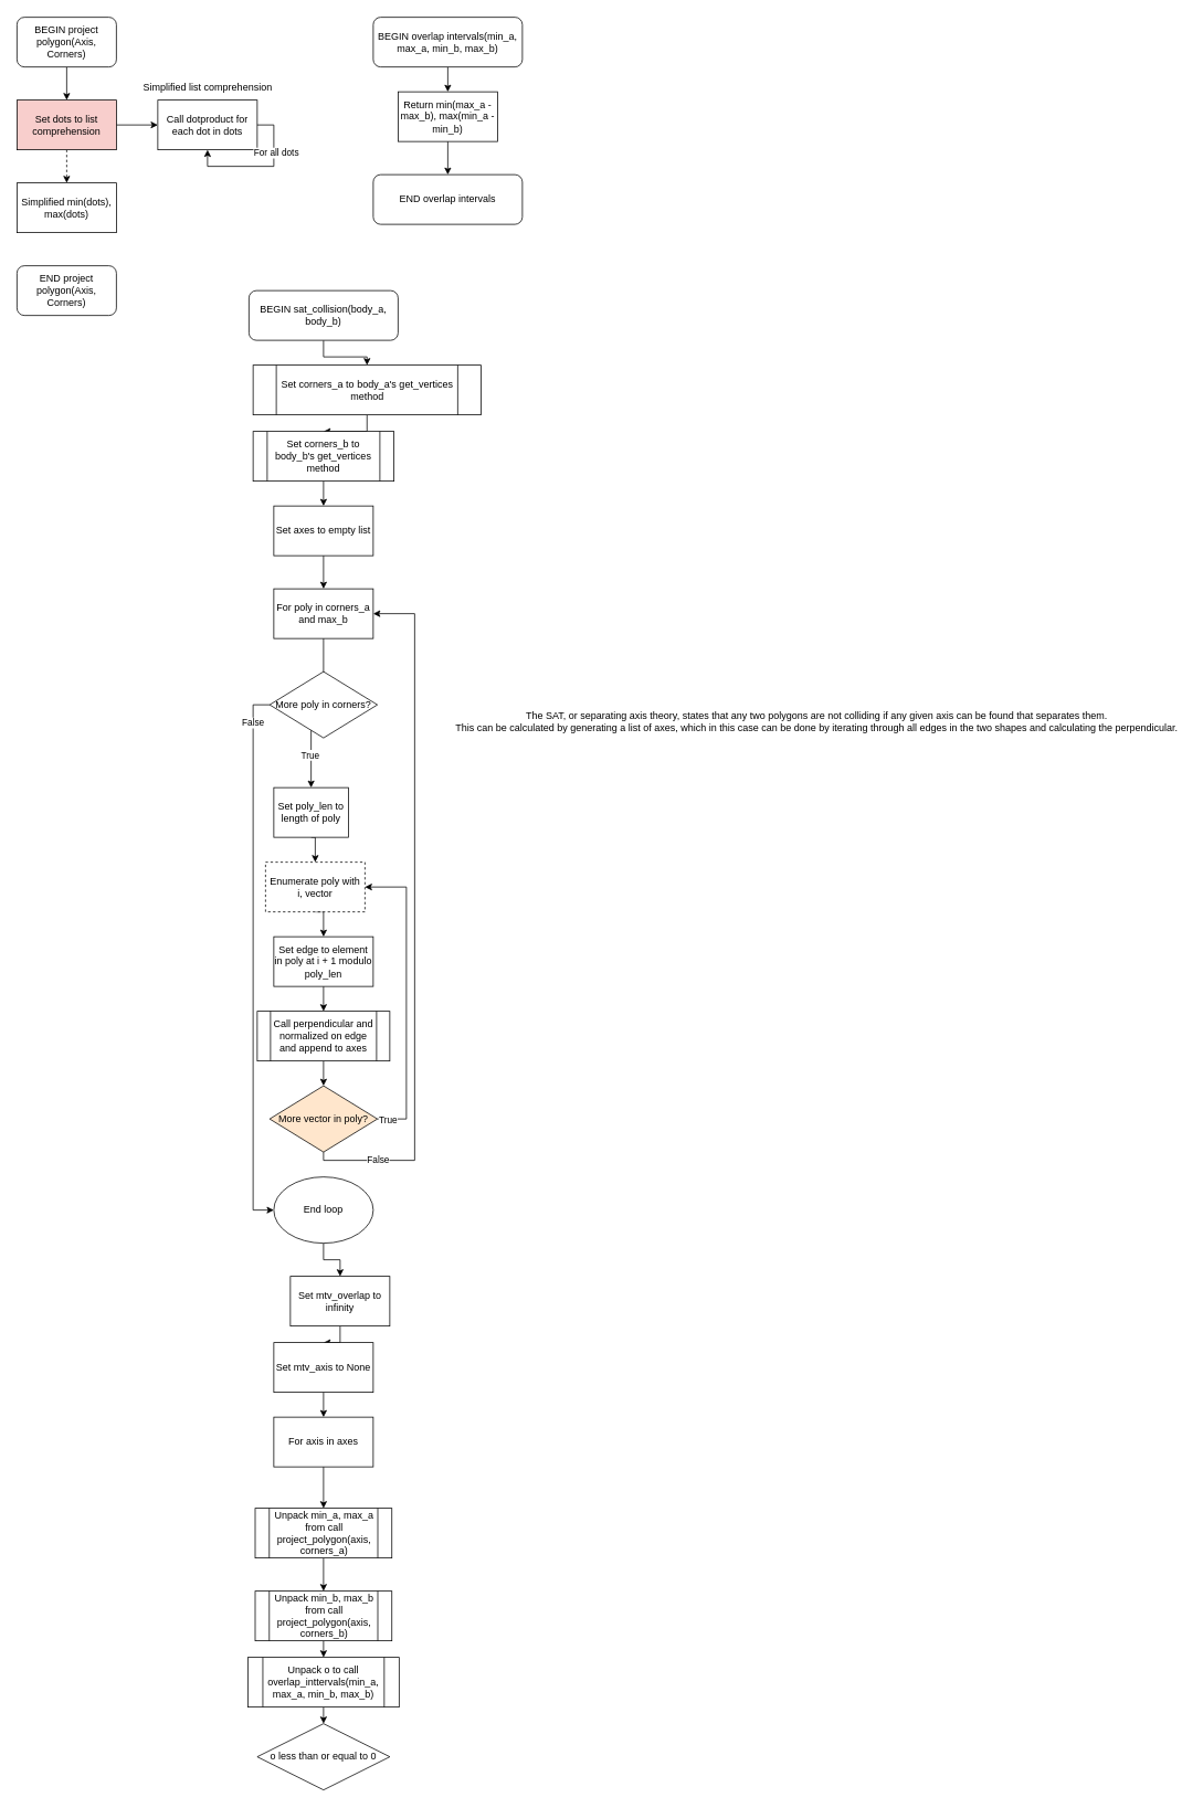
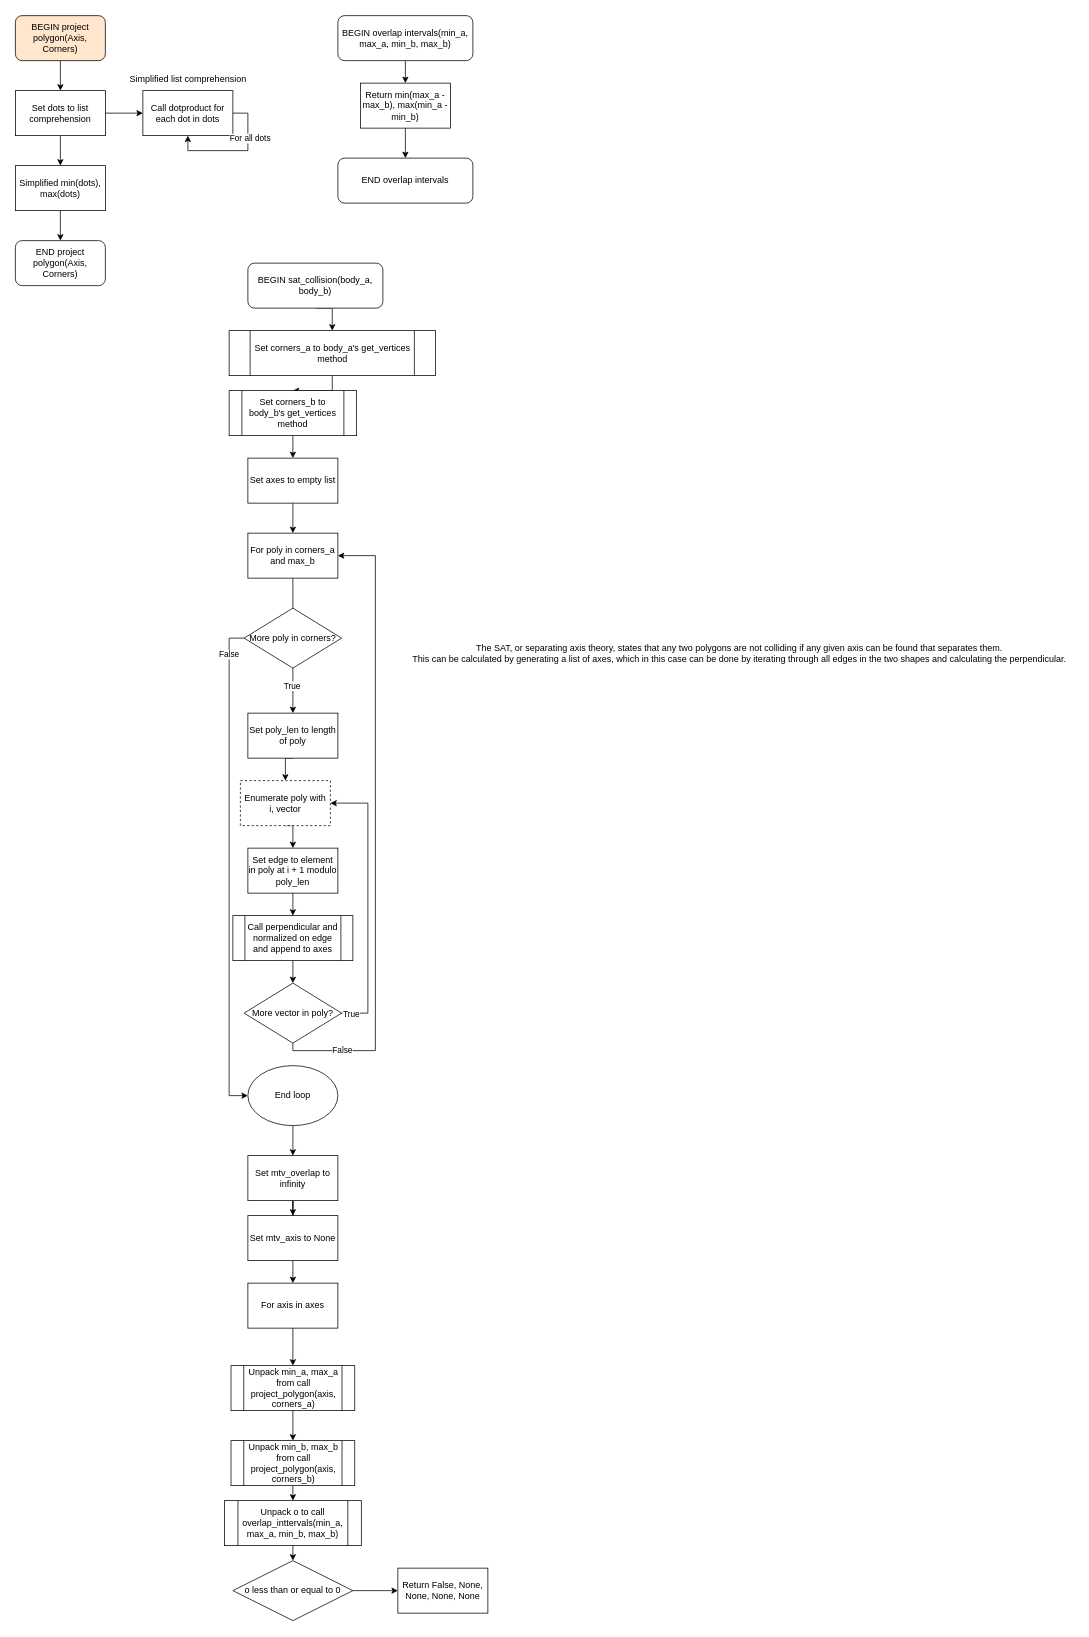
  <mxCell id="0" />
  <mxCell id="1" parent="0" />
  <mxCell id="2" style="edgeStyle=orthogonalEdgeStyle;rounded=0;orthogonalLoop=1;jettySize=auto;html=1;exitX=0.5;exitY=1;exitDx=0;exitDy=0;entryX=0.5;entryY=0;entryDx=0;entryDy=0;" edge="1" parent="1" source="3" target="6"><mxGeometry relative="1" as="geometry" /></mxCell>
- <mxCell id="3" value="BEGIN project polygon(Axis, Corners)" style="rounded=1;whiteSpace=wrap;html=1;" vertex="1" parent="1"><mxGeometry x="20" y="20" width="120" height="60" as="geometry" /></mxCell>
+ <mxCell id="3" value="BEGIN project polygon(Axis, Corners)" style="rounded=1;whiteSpace=wrap;html=1;fillColor=#ffe6cc;" vertex="1" parent="1"><mxGeometry x="20" y="20" width="120" height="60" as="geometry" /></mxCell>
  <mxCell id="4" style="edgeStyle=orthogonalEdgeStyle;rounded=0;orthogonalLoop=1;jettySize=auto;html=1;exitX=1;exitY=0.5;exitDx=0;exitDy=0;entryX=0;entryY=0.5;entryDx=0;entryDy=0;" edge="1" parent="1" source="6" target="7"><mxGeometry relative="1" as="geometry" /></mxCell>
- <mxCell id="5" style="edgeStyle=orthogonalEdgeStyle;rounded=0;orthogonalLoop=1;jettySize=auto;html=1;exitX=0.5;exitY=1;exitDx=0;exitDy=0;entryX=0.5;entryY=0;entryDx=0;entryDy=0;dashed=1;" edge="1" parent="1" source="6" target="12"><mxGeometry relative="1" as="geometry" /></mxCell>
- <mxCell id="6" value="Set dots to list comprehension" style="rounded=0;whiteSpace=wrap;html=1;fillColor=#f8cecc;" vertex="1" parent="1"><mxGeometry x="20" y="120" width="120" height="60" as="geometry" /></mxCell>
+ <mxCell id="5" style="edgeStyle=orthogonalEdgeStyle;rounded=0;orthogonalLoop=1;jettySize=auto;html=1;exitX=0.5;exitY=1;exitDx=0;exitDy=0;entryX=0.5;entryY=0;entryDx=0;entryDy=0;" edge="1" parent="1" source="6" target="12"><mxGeometry relative="1" as="geometry" /></mxCell>
+ <mxCell id="6" value="Set dots to list comprehension" style="rounded=0;whiteSpace=wrap;html=1;" vertex="1" parent="1"><mxGeometry x="20" y="120" width="120" height="60" as="geometry" /></mxCell>
  <mxCell id="7" value="Call dotproduct for each dot in dots" style="rounded=0;whiteSpace=wrap;html=1;" vertex="1" parent="1"><mxGeometry x="190" y="120" width="120" height="60" as="geometry" /></mxCell>
  <mxCell id="8" style="edgeStyle=orthogonalEdgeStyle;rounded=0;orthogonalLoop=1;jettySize=auto;html=1;exitX=1;exitY=0.5;exitDx=0;exitDy=0;entryX=0.5;entryY=1;entryDx=0;entryDy=0;" edge="1" parent="1" source="7" target="7"><mxGeometry relative="1" as="geometry" /></mxCell>
  <mxCell id="9" value="For all dots" style="edgeLabel;html=1;align=center;verticalAlign=middle;resizable=0;points=[];" vertex="1" connectable="0" parent="8"><mxGeometry x="-0.377" y="2" relative="1" as="geometry"><mxPoint as="offset" /></mxGeometry></mxCell>
  <mxCell id="10" value="Simplified list comprehension" style="text;html=1;align=center;verticalAlign=middle;resizable=0;points=[];autosize=1;strokeColor=none;fillColor=none;" vertex="1" parent="1"><mxGeometry x="160" y="90" width="180" height="30" as="geometry" /></mxCell>
+ <mxCell id="11" style="edgeStyle=orthogonalEdgeStyle;rounded=0;orthogonalLoop=1;jettySize=auto;html=1;exitX=0.5;exitY=1;exitDx=0;exitDy=0;entryX=0.5;entryY=0;entryDx=0;entryDy=0;" edge="1" parent="1" source="12" target="13"><mxGeometry relative="1" as="geometry" /></mxCell>
  <mxCell id="12" value="Simplified min(dots), max(dots)" style="rounded=0;whiteSpace=wrap;html=1;" vertex="1" parent="1"><mxGeometry x="20" y="220" width="120" height="60" as="geometry" /></mxCell>
  <mxCell id="13" value="END project polygon(Axis, Corners)" style="rounded=1;whiteSpace=wrap;html=1;" vertex="1" parent="1"><mxGeometry x="20" y="320" width="120" height="60" as="geometry" /></mxCell>
  <mxCell id="14" style="edgeStyle=orthogonalEdgeStyle;rounded=0;orthogonalLoop=1;jettySize=auto;html=1;exitX=0.5;exitY=1;exitDx=0;exitDy=0;entryX=0.5;entryY=0;entryDx=0;entryDy=0;" edge="1" parent="1" source="15" target="17"><mxGeometry relative="1" as="geometry" /></mxCell>
  <mxCell id="15" value="BEGIN overlap intervals(min_a, max_a, min_b, max_b)" style="rounded=1;whiteSpace=wrap;html=1;" vertex="1" parent="1"><mxGeometry x="450" y="20" width="180" height="60" as="geometry" /></mxCell>
  <mxCell id="16" style="edgeStyle=orthogonalEdgeStyle;rounded=0;orthogonalLoop=1;jettySize=auto;html=1;exitX=0.5;exitY=1;exitDx=0;exitDy=0;entryX=0.5;entryY=0;entryDx=0;entryDy=0;" edge="1" parent="1" source="17" target="18"><mxGeometry relative="1" as="geometry" /></mxCell>
  <mxCell id="17" value="Return min(max_a - max_b), max(min_a - min_b)" style="rounded=0;whiteSpace=wrap;html=1;" vertex="1" parent="1"><mxGeometry x="480" y="110" width="120" height="60" as="geometry" /></mxCell>
  <mxCell id="18" value="END overlap intervals" style="rounded=1;whiteSpace=wrap;html=1;" vertex="1" parent="1"><mxGeometry x="450" y="210" width="180" height="60" as="geometry" /></mxCell>
  <mxCell id="19" style="edgeStyle=orthogonalEdgeStyle;rounded=0;orthogonalLoop=1;jettySize=auto;html=1;exitX=0.5;exitY=1;exitDx=0;exitDy=0;entryX=0.5;entryY=0;entryDx=0;entryDy=0;" edge="1" parent="1" source="20" target="22"><mxGeometry relative="1" as="geometry" /></mxCell>
- <mxCell id="20" value="BEGIN sat_collision(body_a, body_b)" style="rounded=1;whiteSpace=wrap;html=1;" vertex="1" parent="1"><mxGeometry x="300" y="350" width="180" height="60" as="geometry" /></mxCell>
+ <mxCell id="20" value="BEGIN sat_collision(body_a, body_b)" style="rounded=1;whiteSpace=wrap;html=1;" vertex="1" parent="1"><mxGeometry x="330" y="350" width="180" height="60" as="geometry" /></mxCell>
  <mxCell id="21" style="edgeStyle=orthogonalEdgeStyle;rounded=0;orthogonalLoop=1;jettySize=auto;html=1;exitX=0.5;exitY=1;exitDx=0;exitDy=0;entryX=0.5;entryY=0;entryDx=0;entryDy=0;" edge="1" parent="1" source="22" target="24"><mxGeometry relative="1" as="geometry" /></mxCell>
  <mxCell id="22" value="Set corners_a to body_a's get_vertices method" style="shape=process;whiteSpace=wrap;html=1;backgroundOutline=1;" vertex="1" parent="1"><mxGeometry x="305" y="440" width="275" height="60" as="geometry" /></mxCell>
  <mxCell id="23" style="edgeStyle=orthogonalEdgeStyle;rounded=0;orthogonalLoop=1;jettySize=auto;html=1;exitX=0.5;exitY=1;exitDx=0;exitDy=0;entryX=0.5;entryY=0;entryDx=0;entryDy=0;" edge="1" parent="1" source="24" target="26"><mxGeometry relative="1" as="geometry" /></mxCell>
  <mxCell id="24" value="Set corners_b to body_b's get_vertices method" style="shape=process;whiteSpace=wrap;html=1;backgroundOutline=1;" vertex="1" parent="1"><mxGeometry x="305" y="520" width="170" height="60" as="geometry" /></mxCell>
  <mxCell id="25" style="edgeStyle=orthogonalEdgeStyle;rounded=0;orthogonalLoop=1;jettySize=auto;html=1;exitX=0.5;exitY=1;exitDx=0;exitDy=0;entryX=0.5;entryY=0;entryDx=0;entryDy=0;" edge="1" parent="1" source="26" target="29"><mxGeometry relative="1" as="geometry" /></mxCell>
  <mxCell id="26" value="Set axes to empty list" style="rounded=0;whiteSpace=wrap;html=1;" vertex="1" parent="1"><mxGeometry x="330" y="610" width="120" height="60" as="geometry" /></mxCell>
  <mxCell id="27" style="edgeStyle=orthogonalEdgeStyle;rounded=0;orthogonalLoop=1;jettySize=auto;html=1;exitX=0.5;exitY=1;exitDx=0;exitDy=0;entryX=0.5;entryY=0;entryDx=0;entryDy=0;" edge="1" parent="1" source="29" target="35"><mxGeometry relative="1" as="geometry" /></mxCell>
  <mxCell id="28" value="True" style="edgeLabel;html=1;align=center;verticalAlign=middle;resizable=0;points=[];" vertex="1" connectable="0" parent="27"><mxGeometry x="0.589" y="-2" relative="1" as="geometry"><mxPoint as="offset" /></mxGeometry></mxCell>
  <mxCell id="29" value="For poly in corners_a and max_b" style="rounded=0;whiteSpace=wrap;html=1;" vertex="1" parent="1"><mxGeometry x="330" y="710" width="120" height="60" as="geometry" /></mxCell>
  <mxCell id="30" style="edgeStyle=orthogonalEdgeStyle;rounded=0;orthogonalLoop=1;jettySize=auto;html=1;exitX=0.5;exitY=1;exitDx=0;exitDy=0;entryX=0.5;entryY=0;entryDx=0;entryDy=0;" edge="1" parent="1" source="31" target="33"><mxGeometry relative="1" as="geometry" /></mxCell>
  <mxCell id="31" value="Enumerate poly with i, vector" style="rounded=0;whiteSpace=wrap;html=1;dashed=1;" vertex="1" parent="1"><mxGeometry x="320" y="1040" width="120" height="60" as="geometry" /></mxCell>
  <mxCell id="32" style="edgeStyle=orthogonalEdgeStyle;rounded=0;orthogonalLoop=1;jettySize=auto;html=1;exitX=0.5;exitY=1;exitDx=0;exitDy=0;entryX=0.5;entryY=0;entryDx=0;entryDy=0;" edge="1" parent="1" source="33" target="37"><mxGeometry relative="1" as="geometry" /></mxCell>
  <mxCell id="33" value="Set edge to element in poly at i + 1 modulo poly_len " style="rounded=0;whiteSpace=wrap;html=1;" vertex="1" parent="1"><mxGeometry x="330" y="1130" width="120" height="60" as="geometry" /></mxCell>
  <mxCell id="34" style="edgeStyle=orthogonalEdgeStyle;rounded=0;orthogonalLoop=1;jettySize=auto;html=1;exitX=0.5;exitY=1;exitDx=0;exitDy=0;entryX=0.5;entryY=0;entryDx=0;entryDy=0;" edge="1" parent="1" source="35" target="31"><mxGeometry relative="1" as="geometry" /></mxCell>
- <mxCell id="35" value="&lt;div&gt;Set poly_len to length of poly&lt;/div&gt;" style="rounded=0;whiteSpace=wrap;html=1;" vertex="1" parent="1"><mxGeometry x="330" y="950" width="90" height="60" as="geometry" /></mxCell>
+ <mxCell id="35" value="&lt;div&gt;Set poly_len to length of poly&lt;/div&gt;" style="rounded=0;whiteSpace=wrap;html=1;" vertex="1" parent="1"><mxGeometry x="330" y="950" width="120" height="60" as="geometry" /></mxCell>
  <mxCell id="36" style="edgeStyle=orthogonalEdgeStyle;rounded=0;orthogonalLoop=1;jettySize=auto;html=1;exitX=0.5;exitY=1;exitDx=0;exitDy=0;entryX=0.5;entryY=0;entryDx=0;entryDy=0;" edge="1" parent="1" source="37" target="42"><mxGeometry relative="1" as="geometry" /></mxCell>
  <mxCell id="37" value="Call perpendicular and normalized on edge and append to axes" style="shape=process;whiteSpace=wrap;html=1;backgroundOutline=1;" vertex="1" parent="1"><mxGeometry x="310" y="1220" width="160" height="60" as="geometry" /></mxCell>
  <mxCell id="38" style="edgeStyle=orthogonalEdgeStyle;rounded=0;orthogonalLoop=1;jettySize=auto;html=1;exitX=1;exitY=0.5;exitDx=0;exitDy=0;entryX=1;entryY=0.5;entryDx=0;entryDy=0;" edge="1" parent="1" source="42" target="31"><mxGeometry relative="1" as="geometry"><Array as="points"><mxPoint x="490" y="1350" /><mxPoint x="490" y="1070" /></Array></mxGeometry></mxCell>
  <mxCell id="39" value="True" style="edgeLabel;html=1;align=center;verticalAlign=middle;resizable=0;points=[];" vertex="1" connectable="0" parent="38"><mxGeometry x="-0.934" relative="1" as="geometry"><mxPoint as="offset" /></mxGeometry></mxCell>
  <mxCell id="40" style="edgeStyle=orthogonalEdgeStyle;rounded=0;orthogonalLoop=1;jettySize=auto;html=1;exitX=0.5;exitY=1;exitDx=0;exitDy=0;entryX=1;entryY=0.5;entryDx=0;entryDy=0;" edge="1" parent="1" source="42" target="29"><mxGeometry relative="1" as="geometry"><Array as="points"><mxPoint x="390" y="1400" /><mxPoint x="500" y="1400" /><mxPoint x="500" y="740" /></Array></mxGeometry></mxCell>
  <mxCell id="41" value="False" style="edgeLabel;html=1;align=center;verticalAlign=middle;resizable=0;points=[];" vertex="1" connectable="0" parent="40"><mxGeometry x="-0.82" y="1" relative="1" as="geometry"><mxPoint as="offset" /></mxGeometry></mxCell>
- <mxCell id="42" value="More vector in poly?" style="rhombus;whiteSpace=wrap;html=1;fillColor=#ffe6cc;" vertex="1" parent="1"><mxGeometry x="325" y="1310" width="130" height="80" as="geometry" /></mxCell>
+ <mxCell id="42" value="More vector in poly?" style="rhombus;whiteSpace=wrap;html=1;" vertex="1" parent="1"><mxGeometry x="325" y="1310" width="130" height="80" as="geometry" /></mxCell>
  <mxCell id="43" style="edgeStyle=orthogonalEdgeStyle;rounded=0;orthogonalLoop=1;jettySize=auto;html=1;exitX=0;exitY=0.5;exitDx=0;exitDy=0;entryX=0;entryY=0.5;entryDx=0;entryDy=0;" edge="1" parent="1" source="45" target="47"><mxGeometry relative="1" as="geometry" /></mxCell>
  <mxCell id="44" value="False" style="edgeLabel;html=1;align=center;verticalAlign=middle;resizable=0;points=[];" vertex="1" connectable="0" parent="43"><mxGeometry x="-0.875" y="-1" relative="1" as="geometry"><mxPoint as="offset" /></mxGeometry></mxCell>
  <mxCell id="45" value="More poly in corners?" style="rhombus;whiteSpace=wrap;html=1;" vertex="1" parent="1"><mxGeometry x="325" y="810" width="130" height="80" as="geometry" /></mxCell>
  <mxCell id="46" style="edgeStyle=orthogonalEdgeStyle;rounded=0;orthogonalLoop=1;jettySize=auto;html=1;exitX=0.5;exitY=1;exitDx=0;exitDy=0;" edge="1" parent="1" source="47" target="49"><mxGeometry relative="1" as="geometry" /></mxCell>
  <mxCell id="47" value="End loop" style="ellipse;whiteSpace=wrap;html=1;" vertex="1" parent="1"><mxGeometry x="330" y="1420" width="120" height="80" as="geometry" /></mxCell>
  <mxCell id="48" style="edgeStyle=orthogonalEdgeStyle;rounded=0;orthogonalLoop=1;jettySize=auto;html=1;exitX=0.5;exitY=1;exitDx=0;exitDy=0;" edge="1" parent="1" source="49" target="51"><mxGeometry relative="1" as="geometry" /></mxCell>
- <mxCell id="49" value="Set mtv_overlap to infinity" style="rounded=0;whiteSpace=wrap;html=1;" vertex="1" parent="1"><mxGeometry x="350" y="1540" width="120" height="60" as="geometry" /></mxCell>
+ <mxCell id="49" value="Set mtv_overlap to infinity" style="rounded=0;whiteSpace=wrap;html=1;" vertex="1" parent="1"><mxGeometry x="330" y="1540" width="120" height="60" as="geometry" /></mxCell>
  <mxCell id="50" style="edgeStyle=orthogonalEdgeStyle;rounded=0;orthogonalLoop=1;jettySize=auto;html=1;exitX=0.5;exitY=1;exitDx=0;exitDy=0;entryX=0.5;entryY=0;entryDx=0;entryDy=0;" edge="1" parent="1" source="51" target="53"><mxGeometry relative="1" as="geometry" /></mxCell>
  <mxCell id="51" value="Set mtv_axis to None" style="rounded=0;whiteSpace=wrap;html=1;" vertex="1" parent="1"><mxGeometry x="330" y="1620" width="120" height="60" as="geometry" /></mxCell>
  <mxCell id="52" style="edgeStyle=orthogonalEdgeStyle;rounded=0;orthogonalLoop=1;jettySize=auto;html=1;exitX=0.5;exitY=1;exitDx=0;exitDy=0;entryX=0.5;entryY=0;entryDx=0;entryDy=0;" edge="1" parent="1" source="53" target="55"><mxGeometry relative="1" as="geometry" /></mxCell>
  <mxCell id="53" value="For axis in axes" style="rounded=0;whiteSpace=wrap;html=1;" vertex="1" parent="1"><mxGeometry x="330" y="1710" width="120" height="60" as="geometry" /></mxCell>
  <mxCell id="54" style="edgeStyle=orthogonalEdgeStyle;rounded=0;orthogonalLoop=1;jettySize=auto;html=1;exitX=0.5;exitY=1;exitDx=0;exitDy=0;entryX=0.5;entryY=0;entryDx=0;entryDy=0;" edge="1" parent="1" source="55" target="57"><mxGeometry relative="1" as="geometry" /></mxCell>
  <mxCell id="55" value="Unpack min_a, max_a from call project_polygon(axis, corners_a)" style="shape=process;whiteSpace=wrap;html=1;backgroundOutline=1;" vertex="1" parent="1"><mxGeometry x="307.5" y="1820" width="165" height="60" as="geometry" /></mxCell>
  <mxCell id="56" style="edgeStyle=orthogonalEdgeStyle;rounded=0;orthogonalLoop=1;jettySize=auto;html=1;exitX=0.5;exitY=1;exitDx=0;exitDy=0;entryX=0.5;entryY=0;entryDx=0;entryDy=0;" edge="1" parent="1" source="57" target="59"><mxGeometry relative="1" as="geometry" /></mxCell>
  <mxCell id="57" value="Unpack min_b, max_b from call project_polygon(axis, corners_b)" style="shape=process;whiteSpace=wrap;html=1;backgroundOutline=1;" vertex="1" parent="1"><mxGeometry x="307.5" y="1920" width="165" height="60" as="geometry" /></mxCell>
  <mxCell id="58" style="edgeStyle=orthogonalEdgeStyle;rounded=0;orthogonalLoop=1;jettySize=auto;html=1;exitX=0.5;exitY=1;exitDx=0;exitDy=0;entryX=0.5;entryY=0;entryDx=0;entryDy=0;" edge="1" parent="1" source="59" target="61"><mxGeometry relative="1" as="geometry" /></mxCell>
  <mxCell id="59" value="Unpack o to call overlap_inttervals(min_a, max_a, min_b, max_b)" style="shape=process;whiteSpace=wrap;html=1;backgroundOutline=1;" vertex="1" parent="1"><mxGeometry x="298.75" y="2000" width="182.5" height="60" as="geometry" /></mxCell>
+ <mxCell id="60" style="edgeStyle=orthogonalEdgeStyle;rounded=0;orthogonalLoop=1;jettySize=auto;html=1;exitX=1;exitY=0.5;exitDx=0;exitDy=0;entryX=0;entryY=0.5;entryDx=0;entryDy=0;" edge="1" parent="1" source="61" target="62"><mxGeometry relative="1" as="geometry" /></mxCell>
  <mxCell id="61" value="o less than or equal to 0" style="rhombus;whiteSpace=wrap;html=1;" vertex="1" parent="1"><mxGeometry x="310" y="2080" width="160" height="80" as="geometry" /></mxCell>
+ <mxCell id="62" value="Return False, None, None, None, None" style="rounded=0;whiteSpace=wrap;html=1;" vertex="1" parent="1"><mxGeometry x="530" y="2090" width="120" height="60" as="geometry" /></mxCell>
  <mxCell id="63" value="&lt;div&gt;The SAT, or separating axis theory, states that any two polygons are not colliding if any given axis can be found that separates them.&lt;/div&gt;&lt;div&gt;This can be calculated by generating a list of axes, which in this case can be done by iterating through all edges in the two shapes and calculating the perpendicular.&lt;/div&gt;" style="text;html=1;align=center;verticalAlign=middle;resizable=0;points=[];autosize=1;strokeColor=none;fillColor=none;" vertex="1" parent="1"><mxGeometry x="540" y="850" width="890" height="40" as="geometry" /></mxCell>
